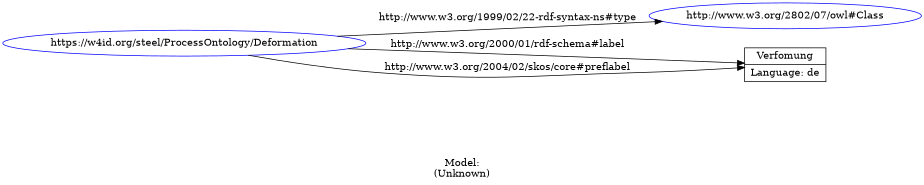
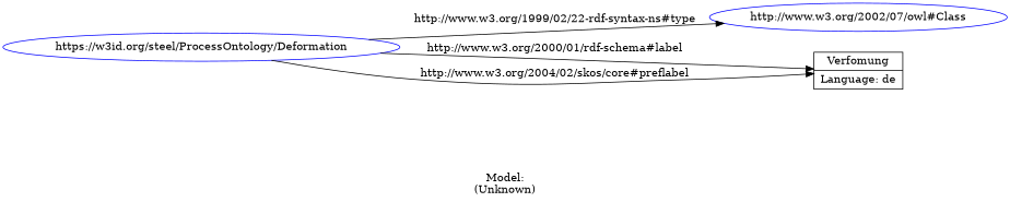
  digraph {
    label="\n\nModel:\n(Unknown)"
    rankdir=LR
    node [color=blue shape=ellipse]
-   n1 [label="https://w4id.org/steel/ProcessOntology/Deformation"]
-   n2 [label="http://www.w3.org/2802/07/owl#Class"]
+   n1 [label="https://w3id.org/steel/ProcessOntology/Deformation"]
+   n2 [label="http://www.w3.org/2002/07/owl#Class"]
    n3 [label="Verfomung|Language: de" shape=record color=""]
    n1 -> n2 [label="http://www.w3.org/1999/02/22-rdf-syntax-ns#type"]
    n1 -> n3 [label="http://www.w3.org/2000/01/rdf-schema#label"]
    n1 -> n3 [label="http://www.w3.org/2004/02/skos/core#preflabel"]
  }
